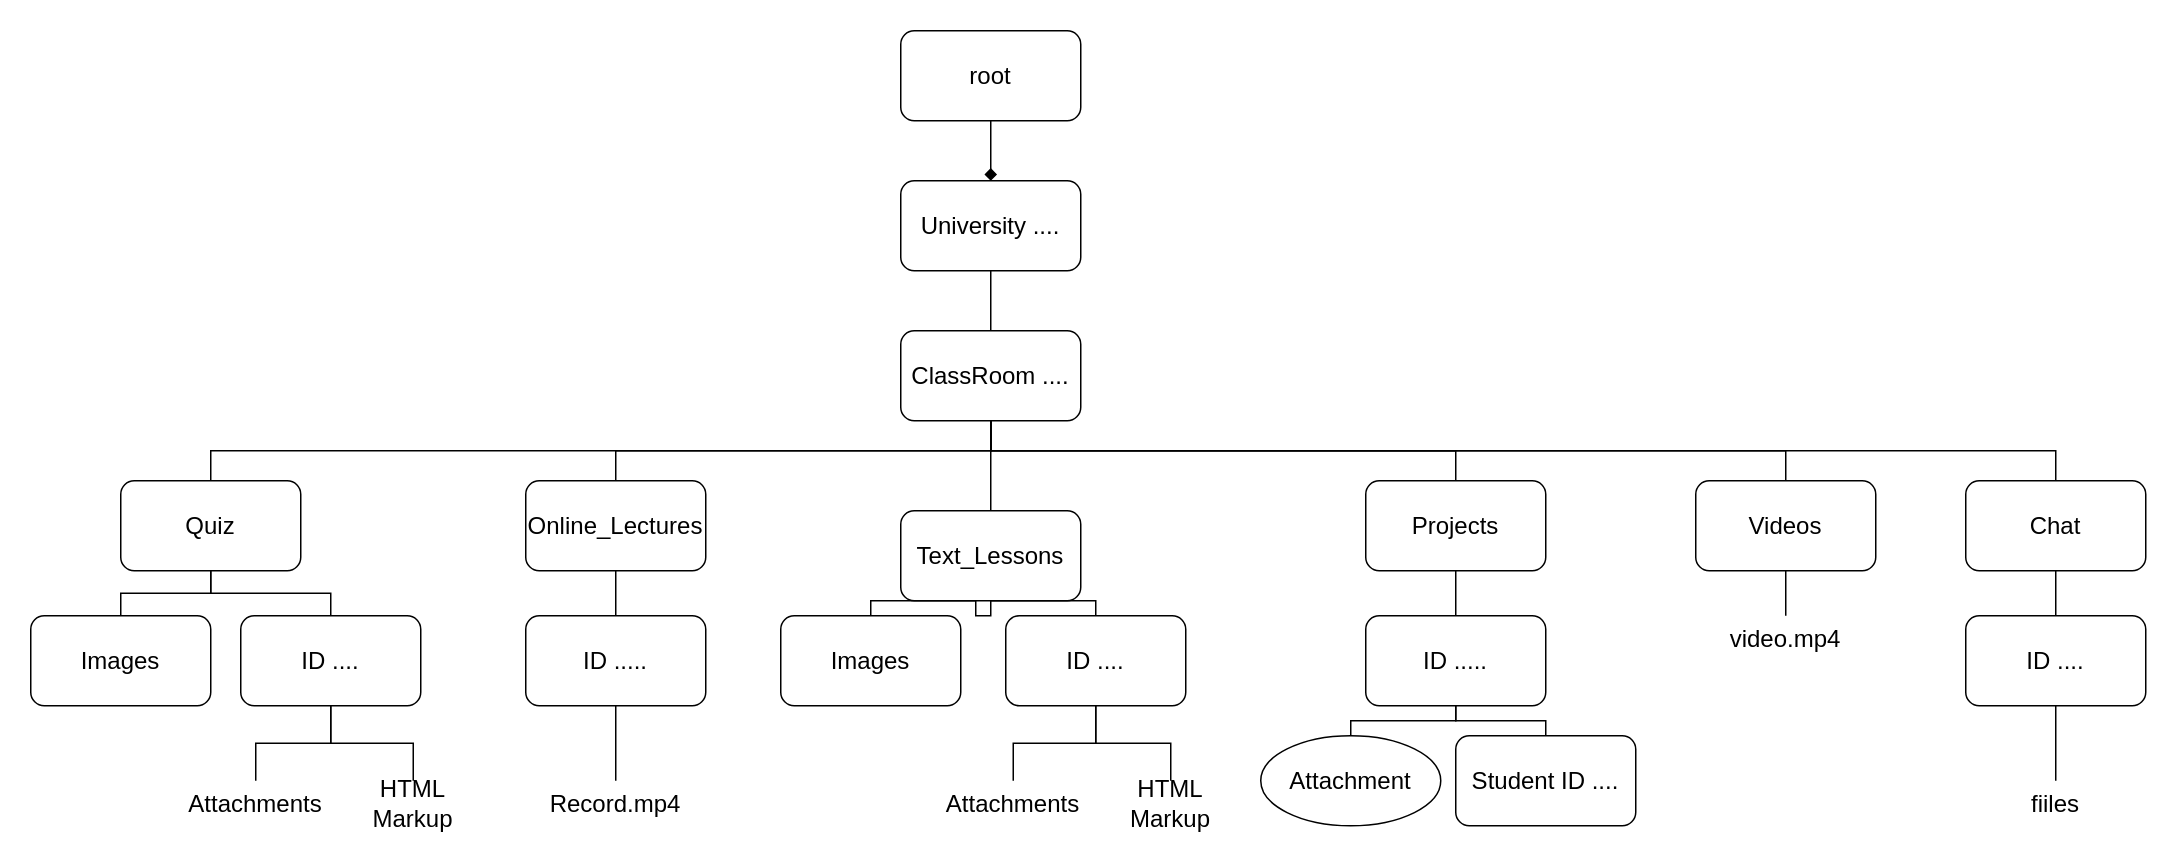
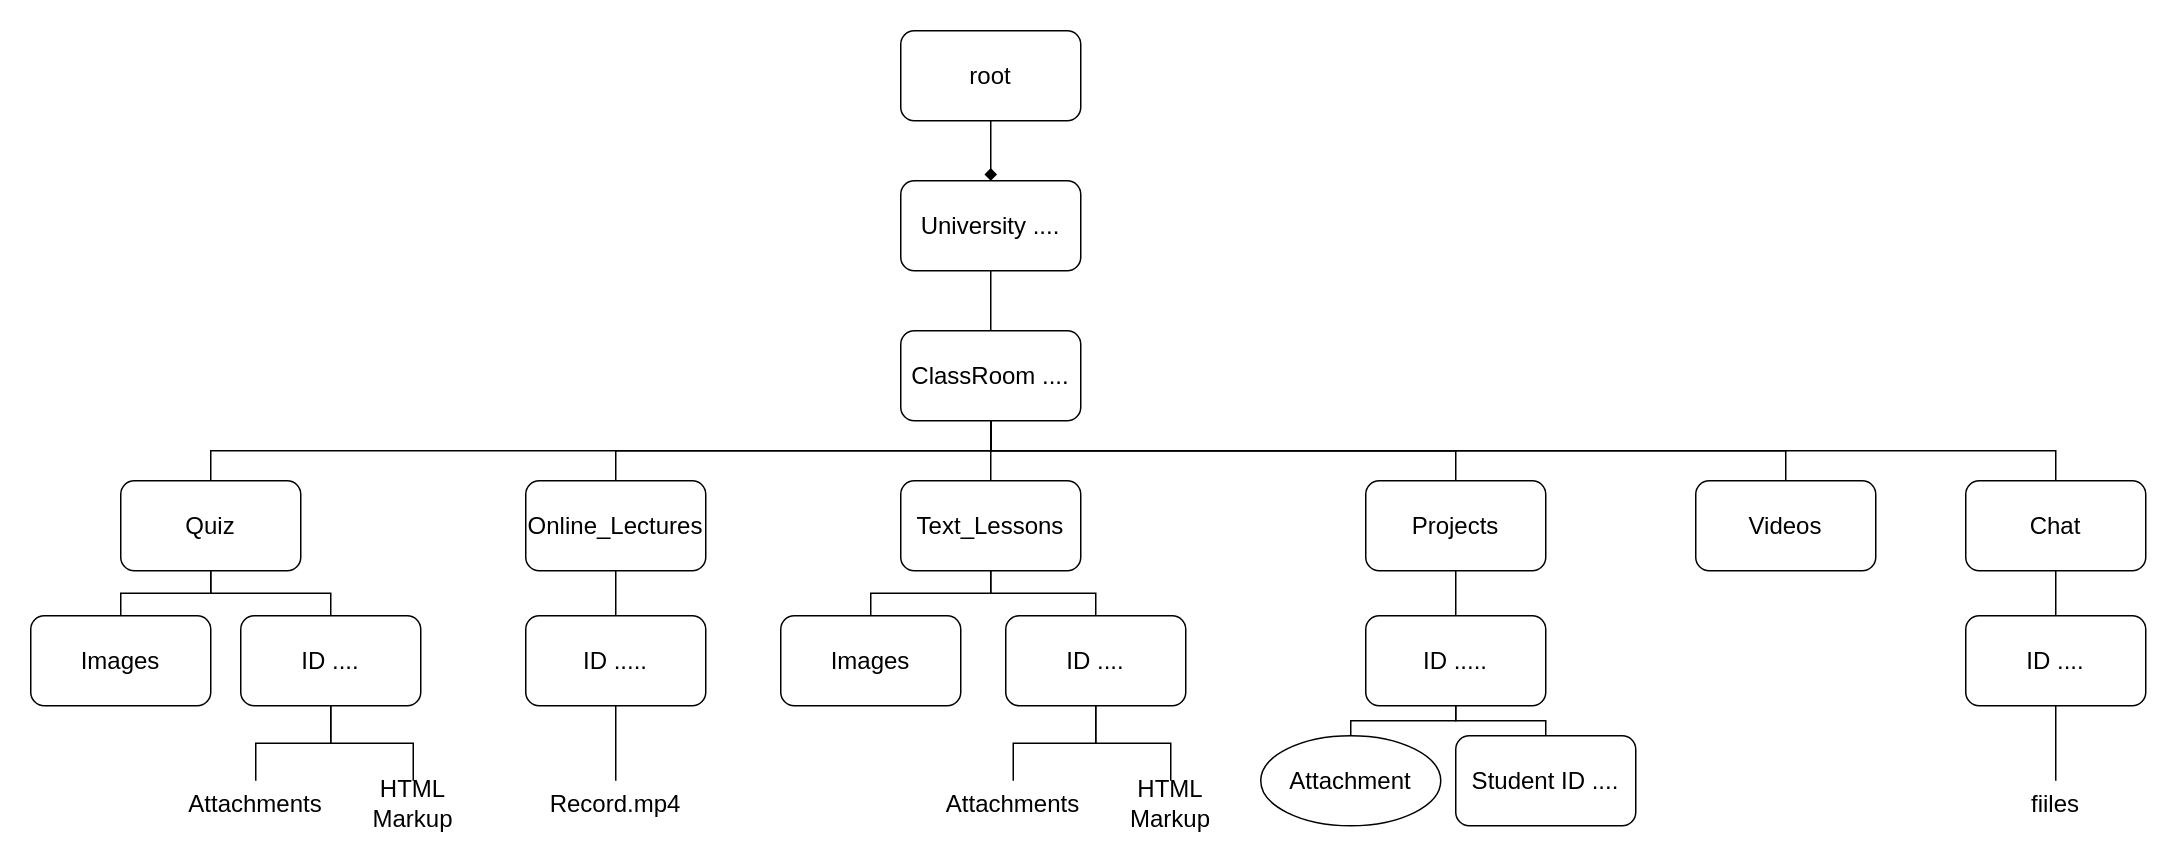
  <mxCell id="0" />
  <mxCell id="1" parent="0" />
  <mxCell id="2" value="root" style="rounded=1;whiteSpace=wrap;html=1;fontSize=16;" vertex="1" parent="1"><mxGeometry x="600" y="20" width="120" height="60" as="geometry" /></mxCell>
  <mxCell id="3" value="ClassRoom ...." style="rounded=1;whiteSpace=wrap;html=1;fontSize=16;" vertex="1" parent="1"><mxGeometry x="600" y="220" width="120" height="60" as="geometry" /></mxCell>
  <mxCell id="4" value="Online_Lectures" style="rounded=1;whiteSpace=wrap;html=1;fontSize=16;" vertex="1" parent="1"><mxGeometry x="350" y="320" width="120" height="60" as="geometry" /></mxCell>
  <mxCell id="5" value="" style="endArrow=none;html=1;rounded=0;edgeStyle=orthogonalEdgeStyle;entryX=0.5;entryY=1;entryDx=0;entryDy=0;exitX=0.5;exitY=0;exitDx=0;exitDy=0;fontSize=16;" edge="1" parent="1" source="4" target="3"><mxGeometry width="50" height="50" relative="1" as="geometry"><mxPoint x="650" y="400" as="sourcePoint" /><mxPoint x="700" y="350" as="targetPoint" /></mxGeometry></mxCell>
  <mxCell id="6" value="ID ....." style="rounded=1;whiteSpace=wrap;html=1;fontSize=16;" vertex="1" parent="1"><mxGeometry x="350" y="410" width="120" height="60" as="geometry" /></mxCell>
  <mxCell id="7" value="" style="endArrow=none;html=1;rounded=0;edgeStyle=orthogonalEdgeStyle;entryX=0.5;entryY=1;entryDx=0;entryDy=0;exitX=0.5;exitY=0;exitDx=0;exitDy=0;fontSize=16;" edge="1" parent="1" source="6" target="4"><mxGeometry width="50" height="50" relative="1" as="geometry"><mxPoint x="430" y="600" as="sourcePoint" /><mxPoint x="480" y="550" as="targetPoint" /></mxGeometry></mxCell>
  <mxCell id="8" value="Record.mp4" style="text;html=1;strokeColor=none;fillColor=none;align=center;verticalAlign=middle;whiteSpace=wrap;rounded=0;fontSize=16;" vertex="1" parent="1"><mxGeometry x="380" y="520" width="60" height="30" as="geometry" /></mxCell>
  <mxCell id="9" value="" style="endArrow=none;html=1;rounded=0;edgeStyle=orthogonalEdgeStyle;exitX=0.5;exitY=0;exitDx=0;exitDy=0;fontSize=16;" edge="1" parent="1" source="8" target="6"><mxGeometry width="50" height="50" relative="1" as="geometry"><mxPoint x="530" y="510" as="sourcePoint" /><mxPoint x="580" y="460" as="targetPoint" /></mxGeometry></mxCell>
- <mxCell id="10" value="Text_Lessons" style="rounded=1;whiteSpace=wrap;html=1;fontSize=16;" vertex="1" parent="1"><mxGeometry x="600" y="340" width="120" height="60" as="geometry" /></mxCell>
+ <mxCell id="10" value="Text_Lessons" style="rounded=1;whiteSpace=wrap;html=1;fontSize=16;" vertex="1" parent="1"><mxGeometry x="600" y="320" width="120" height="60" as="geometry" /></mxCell>
  <mxCell id="11" value="" style="endArrow=none;html=1;rounded=0;edgeStyle=orthogonalEdgeStyle;entryX=0.5;entryY=1;entryDx=0;entryDy=0;exitX=0.5;exitY=0;exitDx=0;exitDy=0;fontSize=16;" edge="1" parent="1" source="10" target="3"><mxGeometry width="50" height="50" relative="1" as="geometry"><mxPoint x="740" y="370" as="sourcePoint" /><mxPoint x="790" y="320" as="targetPoint" /></mxGeometry></mxCell>
  <mxCell id="12" value="Images" style="rounded=1;whiteSpace=wrap;html=1;fontSize=16;" vertex="1" parent="1"><mxGeometry x="520" y="410" width="120" height="60" as="geometry" /></mxCell>
  <mxCell id="13" value="" style="endArrow=none;html=1;rounded=0;edgeStyle=orthogonalEdgeStyle;entryX=0.5;entryY=1;entryDx=0;entryDy=0;exitX=0.5;exitY=0;exitDx=0;exitDy=0;fontSize=16;" edge="1" parent="1" source="12" target="10"><mxGeometry width="50" height="50" relative="1" as="geometry"><mxPoint x="730" y="430" as="sourcePoint" /><mxPoint x="780" y="380" as="targetPoint" /></mxGeometry></mxCell>
  <mxCell id="14" value="ID ...." style="rounded=1;whiteSpace=wrap;html=1;fontSize=16;" vertex="1" parent="1"><mxGeometry x="670" y="410" width="120" height="60" as="geometry" /></mxCell>
  <mxCell id="15" value="" style="endArrow=none;html=1;rounded=0;edgeStyle=orthogonalEdgeStyle;entryX=0.5;entryY=1;entryDx=0;entryDy=0;exitX=0.5;exitY=0;exitDx=0;exitDy=0;fontSize=16;" edge="1" parent="1" source="14" target="10"><mxGeometry width="50" height="50" relative="1" as="geometry"><mxPoint x="790" y="390" as="sourcePoint" /><mxPoint x="840" y="340" as="targetPoint" /></mxGeometry></mxCell>
  <mxCell id="16" value="Attachments" style="text;html=1;strokeColor=none;fillColor=none;align=center;verticalAlign=middle;whiteSpace=wrap;rounded=0;fontSize=16;" vertex="1" parent="1"><mxGeometry x="645" y="520" width="60" height="30" as="geometry" /></mxCell>
  <mxCell id="17" value="" style="endArrow=none;html=1;rounded=0;edgeStyle=orthogonalEdgeStyle;entryX=0.5;entryY=1;entryDx=0;entryDy=0;exitX=0.5;exitY=0;exitDx=0;exitDy=0;fontSize=16;" edge="1" parent="1" source="16" target="14"><mxGeometry width="50" height="50" relative="1" as="geometry"><mxPoint x="910" y="520" as="sourcePoint" /><mxPoint x="970" y="470" as="targetPoint" /></mxGeometry></mxCell>
  <mxCell id="18" value="Projects" style="rounded=1;whiteSpace=wrap;html=1;fontSize=16;" vertex="1" parent="1"><mxGeometry x="910" y="320" width="120" height="60" as="geometry" /></mxCell>
  <mxCell id="19" value="University ...." style="rounded=1;whiteSpace=wrap;html=1;fontSize=16;" vertex="1" parent="1"><mxGeometry x="600" y="120" width="120" height="60" as="geometry" /></mxCell>
  <mxCell id="20" value="" style="endArrow=diamond;html=1;rounded=0;edgeStyle=orthogonalEdgeStyle;entryX=0.5;entryY=0;entryDx=0;entryDy=0;exitX=0.5;exitY=1;exitDx=0;exitDy=0;fontSize=16;" edge="1" parent="1" source="2" target="19"><mxGeometry width="50" height="50" relative="1" as="geometry"><mxPoint x="810" y="200" as="sourcePoint" /><mxPoint x="860" y="150" as="targetPoint" /></mxGeometry></mxCell>
  <mxCell id="21" value="" style="endArrow=none;html=1;rounded=0;edgeStyle=orthogonalEdgeStyle;entryX=0.5;entryY=1;entryDx=0;entryDy=0;exitX=0.5;exitY=0;exitDx=0;exitDy=0;fontSize=16;" edge="1" parent="1" source="3" target="19"><mxGeometry width="50" height="50" relative="1" as="geometry"><mxPoint x="500" y="250" as="sourcePoint" /><mxPoint x="550" y="200" as="targetPoint" /></mxGeometry></mxCell>
  <mxCell id="22" value="" style="endArrow=none;html=1;rounded=0;edgeStyle=orthogonalEdgeStyle;entryX=0.5;entryY=1;entryDx=0;entryDy=0;exitX=0.5;exitY=0;exitDx=0;exitDy=0;fontSize=16;" edge="1" parent="1" source="18" target="3"><mxGeometry width="50" height="50" relative="1" as="geometry"><mxPoint x="850" y="300" as="sourcePoint" /><mxPoint x="900" y="250" as="targetPoint" /></mxGeometry></mxCell>
  <mxCell id="23" value="HTML Markup" style="text;html=1;strokeColor=none;fillColor=none;align=center;verticalAlign=middle;whiteSpace=wrap;rounded=0;fontSize=16;" vertex="1" parent="1"><mxGeometry x="750" y="520" width="60" height="30" as="geometry" /></mxCell>
  <mxCell id="24" value="" style="endArrow=none;html=1;rounded=0;edgeStyle=orthogonalEdgeStyle;entryX=0.5;entryY=1;entryDx=0;entryDy=0;exitX=0.5;exitY=0;exitDx=0;exitDy=0;fontSize=16;" edge="1" parent="1" source="23" target="14"><mxGeometry width="50" height="50" relative="1" as="geometry"><mxPoint x="800" y="500" as="sourcePoint" /><mxPoint x="860" y="460" as="targetPoint" /></mxGeometry></mxCell>
  <mxCell id="25" value="ID ....." style="rounded=1;whiteSpace=wrap;html=1;fontSize=16;" vertex="1" parent="1"><mxGeometry x="910" y="410" width="120" height="60" as="geometry" /></mxCell>
  <mxCell id="26" value="" style="endArrow=none;html=1;rounded=0;edgeStyle=orthogonalEdgeStyle;exitX=0.5;exitY=0;exitDx=0;exitDy=0;fontSize=16;" edge="1" parent="1" source="25" target="18"><mxGeometry width="50" height="50" relative="1" as="geometry"><mxPoint x="1040" y="430" as="sourcePoint" /><mxPoint x="1090" y="380" as="targetPoint" /></mxGeometry></mxCell>
  <mxCell id="27" value="Attachment" style="ellipse;whiteSpace=wrap;html=1;fontSize=16;" vertex="1" parent="1"><mxGeometry x="840" y="490" width="120" height="60" as="geometry" /></mxCell>
  <mxCell id="28" value="" style="endArrow=none;html=1;rounded=0;edgeStyle=orthogonalEdgeStyle;entryX=0.5;entryY=1;entryDx=0;entryDy=0;exitX=0.5;exitY=0;exitDx=0;exitDy=0;fontSize=16;" edge="1" parent="1" source="27" target="25"><mxGeometry width="50" height="50" relative="1" as="geometry"><mxPoint x="1020" y="550" as="sourcePoint" /><mxPoint x="1070" y="500" as="targetPoint" /></mxGeometry></mxCell>
  <mxCell id="29" value="Student ID ...." style="rounded=1;whiteSpace=wrap;html=1;fontSize=16;" vertex="1" parent="1"><mxGeometry x="970" y="490" width="120" height="60" as="geometry" /></mxCell>
  <mxCell id="30" value="" style="endArrow=none;html=1;rounded=0;edgeStyle=orthogonalEdgeStyle;entryX=0.5;entryY=1;entryDx=0;entryDy=0;exitX=0.5;exitY=0;exitDx=0;exitDy=0;fontSize=16;" edge="1" parent="1" source="29" target="25"><mxGeometry width="50" height="50" relative="1" as="geometry"><mxPoint x="960" y="620" as="sourcePoint" /><mxPoint x="1010" y="570" as="targetPoint" /></mxGeometry></mxCell>
  <mxCell id="31" value="Quiz" style="rounded=1;whiteSpace=wrap;html=1;fontSize=16;" vertex="1" parent="1"><mxGeometry x="80" y="320" width="120" height="60" as="geometry" /></mxCell>
  <mxCell id="32" value="" style="endArrow=none;html=1;rounded=0;edgeStyle=orthogonalEdgeStyle;entryX=0.5;entryY=1;entryDx=0;entryDy=0;exitX=0.5;exitY=0;exitDx=0;exitDy=0;fontSize=16;" edge="1" parent="1" source="31" target="3"><mxGeometry width="50" height="50" relative="1" as="geometry"><mxPoint x="230" y="280" as="sourcePoint" /><mxPoint y="230" as="targetPoint" x="280" /></mxGeometry></mxCell>
  <mxCell id="33" value="Images" style="rounded=1;whiteSpace=wrap;html=1;fontSize=16;" vertex="1" parent="1"><mxGeometry x="20" y="410" width="120" height="60" as="geometry" /></mxCell>
  <mxCell id="34" value="" style="endArrow=none;html=1;rounded=0;edgeStyle=orthogonalEdgeStyle;entryX=0.5;entryY=1;entryDx=0;entryDy=0;exitX=0.5;exitY=0;exitDx=0;exitDy=0;fontSize=16;" edge="1" parent="1" source="33" target="31"><mxGeometry width="50" height="50" relative="1" as="geometry"><mxPoint x="230" y="450" as="sourcePoint" /><mxPoint y="400" as="targetPoint" x="280" /></mxGeometry></mxCell>
  <mxCell id="35" value="ID ...." style="rounded=1;whiteSpace=wrap;html=1;fontSize=16;" vertex="1" parent="1"><mxGeometry x="160" y="410" width="120" height="60" as="geometry" /></mxCell>
  <mxCell id="36" value="" style="endArrow=none;html=1;rounded=0;edgeStyle=orthogonalEdgeStyle;entryX=0.5;entryY=1;entryDx=0;entryDy=0;exitX=0.5;exitY=0;exitDx=0;exitDy=0;fontSize=16;" edge="1" parent="1" source="35" target="31"><mxGeometry width="50" height="50" relative="1" as="geometry"><mxPoint x="250" y="390" as="sourcePoint" /><mxPoint x="300" y="340" as="targetPoint" /></mxGeometry></mxCell>
  <mxCell id="37" value="Attachments" style="text;html=1;strokeColor=none;fillColor=none;align=center;verticalAlign=middle;whiteSpace=wrap;rounded=0;fontSize=16;" vertex="1" parent="1"><mxGeometry x="140" y="520" width="60" height="30" as="geometry" /></mxCell>
  <mxCell id="38" value="HTML Markup" style="text;html=1;strokeColor=none;fillColor=none;align=center;verticalAlign=middle;whiteSpace=wrap;rounded=0;fontSize=16;" vertex="1" parent="1"><mxGeometry x="245" y="520" width="60" height="30" as="geometry" /></mxCell>
  <mxCell id="39" value="" style="endArrow=none;html=1;rounded=0;edgeStyle=orthogonalEdgeStyle;entryX=0.5;entryY=1;entryDx=0;entryDy=0;exitX=0.5;exitY=0;exitDx=0;exitDy=0;fontSize=16;" edge="1" parent="1" source="37" target="35"><mxGeometry width="50" height="50" relative="1" as="geometry"><mxPoint x="60" y="550" as="sourcePoint" /><mxPoint x="110" y="500" as="targetPoint" /></mxGeometry></mxCell>
  <mxCell id="40" value="" style="endArrow=none;html=1;rounded=0;edgeStyle=orthogonalEdgeStyle;entryX=0.5;entryY=1;entryDx=0;entryDy=0;exitX=0.5;exitY=0;exitDx=0;exitDy=0;fontSize=16;" edge="1" parent="1" source="38" target="35"><mxGeometry width="50" height="50" relative="1" as="geometry"><mxPoint x="220" y="620" as="sourcePoint" /><mxPoint x="270" y="570" as="targetPoint" /></mxGeometry></mxCell>
  <mxCell id="41" value="Videos" style="rounded=1;whiteSpace=wrap;html=1;fontSize=16;" vertex="1" parent="1"><mxGeometry x="1130" y="320" width="120" height="60" as="geometry" /></mxCell>
  <mxCell id="42" value="" style="endArrow=none;html=1;rounded=0;edgeStyle=orthogonalEdgeStyle;entryX=0.5;entryY=1;entryDx=0;entryDy=0;exitX=0.5;exitY=0;exitDx=0;exitDy=0;fontSize=16;" edge="1" parent="1" source="41" target="3"><mxGeometry width="50" height="50" relative="1" as="geometry"><mxPoint x="1210" y="300" as="sourcePoint" /><mxPoint x="1260" y="250" as="targetPoint" /></mxGeometry></mxCell>
- <mxCell id="43" value="video.mp4" style="text;html=1;strokeColor=none;fillColor=none;align=center;verticalAlign=middle;whiteSpace=wrap;rounded=0;fontSize=16;" vertex="1" parent="1"><mxGeometry x="1160" y="410" width="60" height="30" as="geometry" /></mxCell>
- <mxCell id="44" value="" style="endArrow=none;html=1;rounded=0;edgeStyle=orthogonalEdgeStyle;entryX=0.5;entryY=1;entryDx=0;entryDy=0;exitX=0.5;exitY=0;exitDx=0;exitDy=0;fontSize=16;" edge="1" parent="1" source="43" target="41"><mxGeometry width="50" height="50" relative="1" as="geometry"><mxPoint x="1370" y="430" as="sourcePoint" /><mxPoint x="1420" y="380" as="targetPoint" /></mxGeometry></mxCell>
  <mxCell id="45" value="Chat" style="rounded=1;whiteSpace=wrap;html=1;fontSize=16;" vertex="1" parent="1"><mxGeometry x="1310" y="320" width="120" height="60" as="geometry" /></mxCell>
  <mxCell id="46" value="" style="endArrow=none;html=1;rounded=0;edgeStyle=orthogonalEdgeStyle;entryX=0.5;entryY=1;entryDx=0;entryDy=0;exitX=0.5;exitY=0;exitDx=0;exitDy=0;fontSize=16;" edge="1" parent="1" source="45" target="3"><mxGeometry width="50" height="50" relative="1" as="geometry"><mxPoint x="0" y="250" as="sourcePoint" /><mxPoint x="50" y="200" as="targetPoint" /></mxGeometry></mxCell>
  <mxCell id="47" value="ID ...." style="rounded=1;whiteSpace=wrap;html=1;fontSize=16;" vertex="1" parent="1"><mxGeometry x="1310" y="410" width="120" height="60" as="geometry" /></mxCell>
  <mxCell id="48" value="" style="endArrow=none;html=1;rounded=0;edgeStyle=orthogonalEdgeStyle;entryX=0.5;entryY=1;entryDx=0;entryDy=0;exitX=0.5;exitY=0;exitDx=0;exitDy=0;fontSize=16;" edge="1" parent="1" source="47" target="45"><mxGeometry width="50" height="50" relative="1" as="geometry"><mxPoint x="-230" y="420" as="sourcePoint" /><mxPoint x="-180" y="370" as="targetPoint" /></mxGeometry></mxCell>
  <mxCell id="49" value="fiiles" style="text;html=1;strokeColor=none;fillColor=none;align=center;verticalAlign=middle;whiteSpace=wrap;rounded=0;fontSize=16;" vertex="1" parent="1"><mxGeometry x="1340" y="520" width="60" height="30" as="geometry" /></mxCell>
  <mxCell id="50" value="" style="endArrow=none;html=1;rounded=0;edgeStyle=orthogonalEdgeStyle;entryX=0.5;entryY=1;entryDx=0;entryDy=0;exitX=0.5;exitY=0;exitDx=0;exitDy=0;fontSize=16;" edge="1" parent="1" source="49" target="47"><mxGeometry width="50" height="50" relative="1" as="geometry"><mxPoint x="-200" y="530" as="sourcePoint" /><mxPoint x="-150" y="480" as="targetPoint" /></mxGeometry></mxCell>
